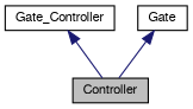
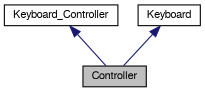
  digraph {
    node [color=black fontname=FreeSans fontsize=10 shape=record]
    edge [color=midnightblue dir=back fontname=FreeSans fontsize=10 labelfontname=FreeSans labelfontsize=10 style=solid]
    n1 [fillcolor=grey75 fontcolor=black height=0.2 label=Controller style=filled width=0.4]
-   n2 [height=0.2 label=Gate_Controller width=0.4]
-   n3 [height=0.2 label=Gate width=0.4]
+   n2 [height=0.2 label=Keyboard_Controller width=0.4]
+   n3 [height=0.2 label=Keyboard width=0.4]
    n2 -> n1
    n3 -> n1
  }
